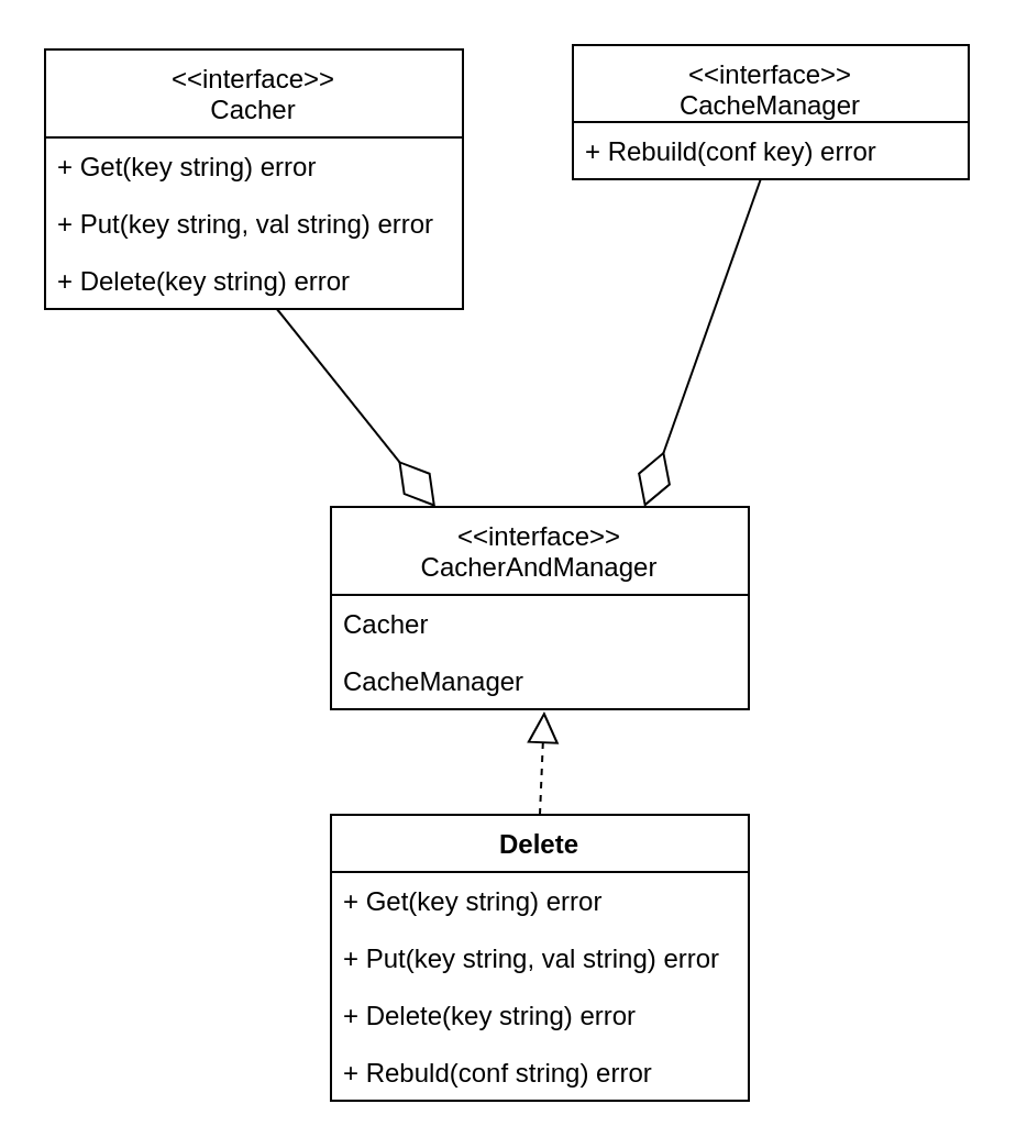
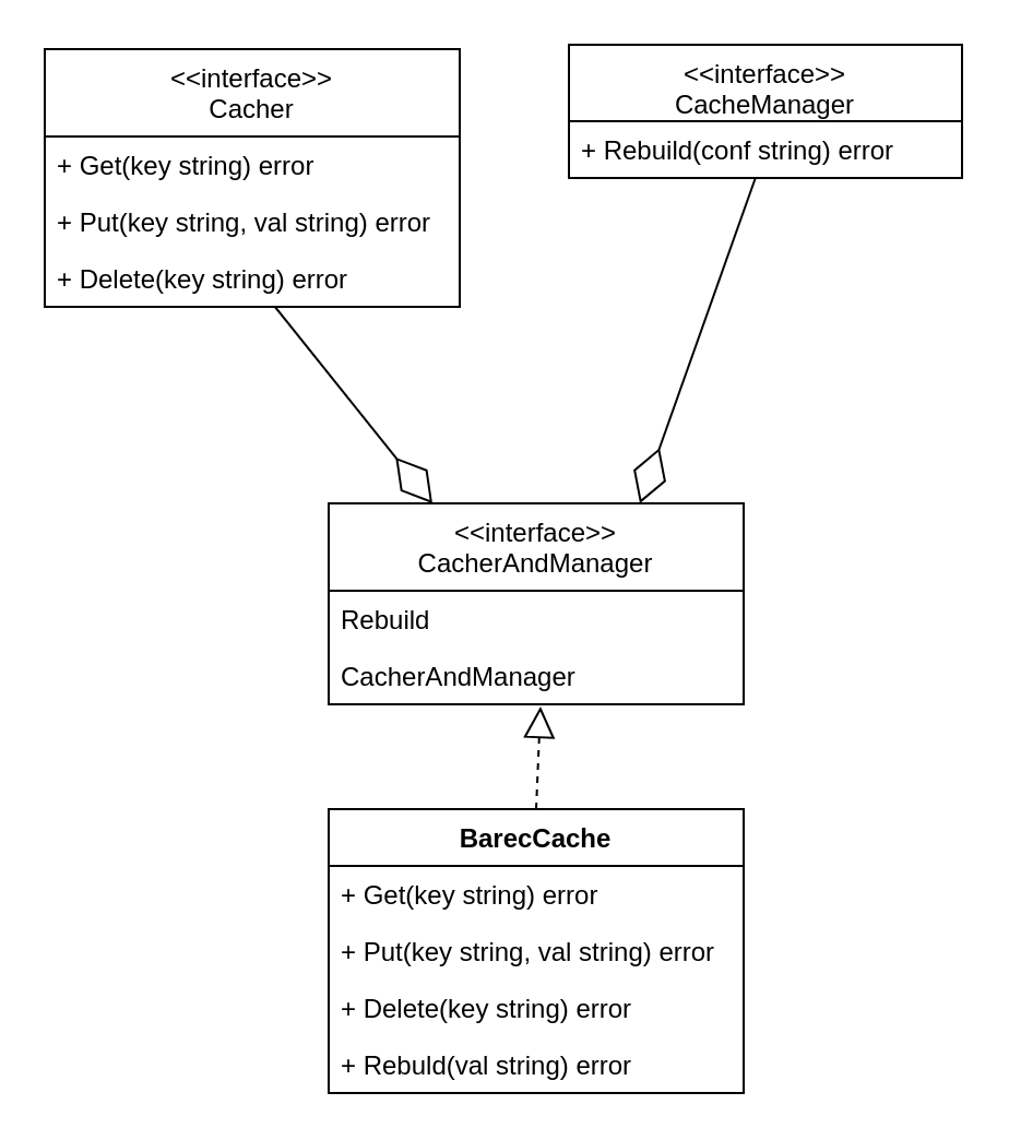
  <mxCell id="0" />
  <mxCell id="1" parent="0" />
  <mxCell id="2" value="&lt;&lt;interface&gt;&gt;&#10;Cacher" style="swimlane;fontStyle=0;align=center;verticalAlign=top;childLayout=stackLayout;horizontal=1;startSize=40;horizontalStack=0;resizeParent=1;resizeParentMax=0;resizeLast=0;collapsible=1;marginBottom=0;" parent="1" vertex="1"><mxGeometry x="20" y="22" width="190" height="118" as="geometry" /></mxCell>
  <mxCell id="3" value="+ Get(key string) error" style="text;strokeColor=none;fillColor=none;align=left;verticalAlign=top;spacingLeft=4;spacingRight=4;overflow=hidden;rotatable=0;points=[[0,0.5],[1,0.5]];portConstraint=eastwest;" parent="2" vertex="1"><mxGeometry y="40" width="190" height="26" as="geometry" /></mxCell>
  <mxCell id="4" value="+ Put(key string, val string) error" style="text;strokeColor=none;fillColor=none;align=left;verticalAlign=top;spacingLeft=4;spacingRight=4;overflow=hidden;rotatable=0;points=[[0,0.5],[1,0.5]];portConstraint=eastwest;" parent="2" vertex="1"><mxGeometry y="66" width="190" height="26" as="geometry" /></mxCell>
  <mxCell id="5" value="+ Delete(key string) error" style="text;strokeColor=none;fillColor=none;align=left;verticalAlign=top;spacingLeft=4;spacingRight=4;overflow=hidden;rotatable=0;points=[[0,0.5],[1,0.5]];portConstraint=eastwest;" parent="2" vertex="1"><mxGeometry y="92" width="190" height="26" as="geometry" /></mxCell>
  <mxCell id="6" value="&lt;&lt;interface&gt;&gt;&#10;CacheManager" style="swimlane;fontStyle=0;align=center;verticalAlign=top;childLayout=stackLayout;horizontal=1;startSize=35;horizontalStack=0;resizeParent=1;resizeParentMax=0;resizeLast=0;collapsible=1;marginBottom=0;" parent="1" vertex="1"><mxGeometry x="260" y="20" width="180" height="61" as="geometry" /></mxCell>
- <mxCell id="7" value="+ Rebuild(conf key) error" style="text;strokeColor=none;fillColor=none;align=left;verticalAlign=top;spacingLeft=4;spacingRight=4;overflow=hidden;rotatable=0;points=[[0,0.5],[1,0.5]];portConstraint=eastwest;" parent="6" vertex="1"><mxGeometry y="35" width="180" height="26" as="geometry" /></mxCell>
+ <mxCell id="7" value="+ Rebuild(conf string) error" style="text;strokeColor=none;fillColor=none;align=left;verticalAlign=top;spacingLeft=4;spacingRight=4;overflow=hidden;rotatable=0;points=[[0,0.5],[1,0.5]];portConstraint=eastwest;" parent="6" vertex="1"><mxGeometry y="35" width="180" height="26" as="geometry" /></mxCell>
  <mxCell id="8" value="" style="endArrow=diamondThin;endFill=0;endSize=24;html=1;shadow=0;entryX=0.75;entryY=0;entryDx=0;entryDy=0;" parent="1" source="7" target="16" edge="1"><mxGeometry width="160" relative="1" as="geometry"><mxPoint x="360" y="150" as="sourcePoint" /><mxPoint x="277.04" y="208.46" as="targetPoint" /></mxGeometry></mxCell>
  <mxCell id="9" value="" style="endArrow=diamondThin;endFill=0;endSize=24;html=1;shadow=0;entryX=0.25;entryY=0;entryDx=0;entryDy=0;" parent="1" source="5" target="16" edge="1"><mxGeometry width="160" relative="1" as="geometry"><mxPoint x="-40" y="290" as="sourcePoint" /><mxPoint x="190" y="210" as="targetPoint" /></mxGeometry></mxCell>
- <mxCell id="10" value="Delete" style="swimlane;fontStyle=1;align=center;verticalAlign=top;childLayout=stackLayout;horizontal=1;startSize=26;horizontalStack=0;resizeParent=1;resizeParentMax=0;resizeLast=0;collapsible=1;marginBottom=0;" parent="1" vertex="1"><mxGeometry x="150" y="370" width="190" height="130" as="geometry" /></mxCell>
+ <mxCell id="10" value="BarecCache" style="swimlane;fontStyle=1;align=center;verticalAlign=top;childLayout=stackLayout;horizontal=1;startSize=26;horizontalStack=0;resizeParent=1;resizeParentMax=0;resizeLast=0;collapsible=1;marginBottom=0;" parent="1" vertex="1"><mxGeometry x="150" y="370" width="190" height="130" as="geometry" /></mxCell>
  <mxCell id="11" value="+ Get(key string) error" style="text;strokeColor=none;fillColor=none;align=left;verticalAlign=top;spacingLeft=4;spacingRight=4;overflow=hidden;rotatable=0;points=[[0,0.5],[1,0.5]];portConstraint=eastwest;" parent="10" vertex="1"><mxGeometry y="26" width="190" height="26" as="geometry" /></mxCell>
  <mxCell id="12" value="+ Put(key string, val string) error" style="text;strokeColor=none;fillColor=none;align=left;verticalAlign=top;spacingLeft=4;spacingRight=4;overflow=hidden;rotatable=0;points=[[0,0.5],[1,0.5]];portConstraint=eastwest;" parent="10" vertex="1"><mxGeometry y="52" width="190" height="26" as="geometry" /></mxCell>
  <mxCell id="13" value="+ Delete(key string) error" style="text;strokeColor=none;fillColor=none;align=left;verticalAlign=top;spacingLeft=4;spacingRight=4;overflow=hidden;rotatable=0;points=[[0,0.5],[1,0.5]];portConstraint=eastwest;" parent="10" vertex="1"><mxGeometry y="78" width="190" height="26" as="geometry" /></mxCell>
- <mxCell id="14" value="+ Rebuld(conf string) error" style="text;strokeColor=none;fillColor=none;align=left;verticalAlign=top;spacingLeft=4;spacingRight=4;overflow=hidden;rotatable=0;points=[[0,0.5],[1,0.5]];portConstraint=eastwest;" parent="10" vertex="1"><mxGeometry y="104" width="190" height="26" as="geometry" /></mxCell>
+ <mxCell id="14" value="+ Rebuld(val string) error" style="text;strokeColor=none;fillColor=none;align=left;verticalAlign=top;spacingLeft=4;spacingRight=4;overflow=hidden;rotatable=0;points=[[0,0.5],[1,0.5]];portConstraint=eastwest;" parent="10" vertex="1"><mxGeometry y="104" width="190" height="26" as="geometry" /></mxCell>
  <mxCell id="15" value="" style="endArrow=block;dashed=1;endFill=0;endSize=12;html=1;shadow=0;exitX=0.5;exitY=0;exitDx=0;exitDy=0;" parent="1" source="10" edge="1"><mxGeometry width="160" relative="1" as="geometry"><mxPoint x="0" y="310" as="sourcePoint" /><mxPoint x="247" y="323" as="targetPoint" /></mxGeometry></mxCell>
  <mxCell id="16" value="&lt;&lt;interface&gt;&gt;&#10;CacherAndManager" style="swimlane;fontStyle=0;align=center;verticalAlign=top;childLayout=stackLayout;horizontal=1;startSize=40;horizontalStack=0;resizeParent=1;resizeParentMax=0;resizeLast=0;collapsible=1;marginBottom=0;" parent="1" vertex="1"><mxGeometry x="150" y="230" width="190" height="92" as="geometry" /></mxCell>
- <mxCell id="17" value="Cacher" style="text;strokeColor=none;fillColor=none;align=left;verticalAlign=top;spacingLeft=4;spacingRight=4;overflow=hidden;rotatable=0;points=[[0,0.5],[1,0.5]];portConstraint=eastwest;" parent="16" vertex="1"><mxGeometry y="40" width="190" height="26" as="geometry" /></mxCell>
- <mxCell id="18" value="CacheManager" style="text;strokeColor=none;fillColor=none;align=left;verticalAlign=top;spacingLeft=4;spacingRight=4;overflow=hidden;rotatable=0;points=[[0,0.5],[1,0.5]];portConstraint=eastwest;" parent="16" vertex="1"><mxGeometry y="66" width="190" height="26" as="geometry" /></mxCell>
+ <mxCell id="17" value="Rebuild" style="text;strokeColor=none;fillColor=none;align=left;verticalAlign=top;spacingLeft=4;spacingRight=4;overflow=hidden;rotatable=0;points=[[0,0.5],[1,0.5]];portConstraint=eastwest;" parent="16" vertex="1"><mxGeometry y="40" width="190" height="26" as="geometry" /></mxCell>
+ <mxCell id="18" value="CacherAndManager" style="text;strokeColor=none;fillColor=none;align=left;verticalAlign=top;spacingLeft=4;spacingRight=4;overflow=hidden;rotatable=0;points=[[0,0.5],[1,0.5]];portConstraint=eastwest;" parent="16" vertex="1"><mxGeometry y="66" width="190" height="26" as="geometry" /></mxCell>
